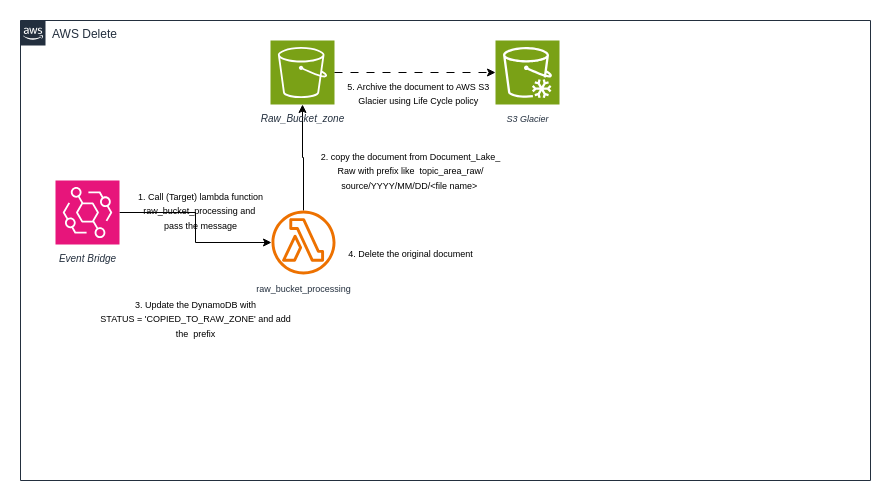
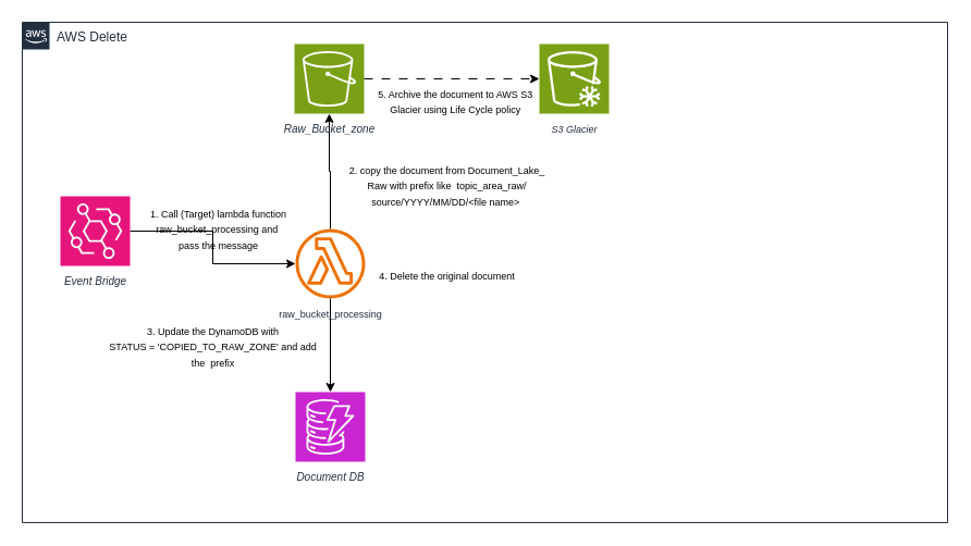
  <mxCell id="0" />
  <mxCell id="1" parent="0" />
  <mxCell id="2" value="AWS Delete" style="points=[[0,0],[0.25,0],[0.5,0],[0.75,0],[1,0],[1,0.25],[1,0.5],[1,0.75],[1,1],[0.75,1],[0.5,1],[0.25,1],[0,1],[0,0.75],[0,0.5],[0,0.25]];outlineConnect=0;gradientColor=none;html=1;whiteSpace=wrap;fontSize=12;fontStyle=0;container=1;pointerEvents=0;collapsible=0;recursiveResize=0;shape=mxgraph.aws4.group;grIcon=mxgraph.aws4.group_aws_cloud_alt;strokeColor=#232F3E;fillColor=none;verticalAlign=top;align=left;spacingLeft=30;fontColor=#232F3E;dashed=0;" vertex="1" parent="1"><mxGeometry x="20" y="20" width="850" height="460" as="geometry" /></mxCell>
  <mxCell id="3" value="" style="edgeStyle=orthogonalEdgeStyle;rounded=0;orthogonalLoop=1;jettySize=auto;html=1;" edge="1" parent="2" source="4" target="6"><mxGeometry relative="1" as="geometry" /></mxCell>
  <mxCell id="4" value="&lt;font style=&quot;font-size: 10px;&quot;&gt;&lt;i&gt;Event Bridge&lt;/i&gt;&lt;/font&gt;" style="sketch=0;points=[[0,0,0],[0.25,0,0],[0.5,0,0],[0.75,0,0],[1,0,0],[0,1,0],[0.25,1,0],[0.5,1,0],[0.75,1,0],[1,1,0],[0,0.25,0],[0,0.5,0],[0,0.75,0],[1,0.25,0],[1,0.5,0],[1,0.75,0]];outlineConnect=0;fontColor=#232F3E;fillColor=#E7157B;strokeColor=#ffffff;dashed=0;verticalLabelPosition=bottom;verticalAlign=top;align=center;html=1;fontSize=12;fontStyle=0;aspect=fixed;shape=mxgraph.aws4.resourceIcon;resIcon=mxgraph.aws4.eventbridge;" vertex="1" parent="2"><mxGeometry x="35" y="160" width="64" height="64" as="geometry" /></mxCell>
  <mxCell id="5" value="" style="edgeStyle=orthogonalEdgeStyle;rounded=0;orthogonalLoop=1;jettySize=auto;html=1;" edge="1" parent="2" source="6" target="12"><mxGeometry relative="1" as="geometry" /></mxCell>
  <mxCell id="6" value="&lt;font style=&quot;font-size: 9px;&quot;&gt;raw_bucket_processing&lt;/font&gt;" style="sketch=0;outlineConnect=0;fontColor=#232F3E;gradientColor=none;fillColor=#ED7100;strokeColor=none;dashed=0;verticalLabelPosition=bottom;verticalAlign=top;align=center;html=1;fontSize=12;fontStyle=0;aspect=fixed;pointerEvents=1;shape=mxgraph.aws4.lambda_function;" vertex="1" parent="2"><mxGeometry x="251" y="190" width="64" height="64" as="geometry" /></mxCell>
  <mxCell id="7" value="&lt;font style=&quot;font-size: 9px;&quot;&gt;1. Call (Target) lambda function&lt;/font&gt;&lt;div&gt;&lt;font style=&quot;font-size: 9px;&quot;&gt;raw_bucket_processing and&amp;nbsp;&lt;/font&gt;&lt;/div&gt;&lt;div&gt;&lt;font style=&quot;font-size: 9px;&quot;&gt;pass the message&lt;/font&gt;&lt;/div&gt;" style="text;html=1;align=center;verticalAlign=middle;resizable=0;points=[];autosize=1;strokeColor=none;fillColor=none;" vertex="1" parent="2"><mxGeometry x="105" y="160" width="150" height="60" as="geometry" /></mxCell>
  <mxCell id="8" value="&lt;font style=&quot;font-size: 9px;&quot;&gt;2. copy the document from Document_Lake_&lt;/font&gt;&lt;div&gt;&lt;font style=&quot;font-size: 9px;&quot;&gt;Raw with prefix like&amp;nbsp; topic_area_raw/&lt;/font&gt;&lt;div&gt;&lt;font style=&quot;font-size: 9px;&quot;&gt;source/YYYY/MM/DD/&amp;lt;file name&amp;gt;&amp;nbsp;&lt;br&gt;&lt;/font&gt;&lt;/div&gt;&lt;/div&gt;" style="text;html=1;align=center;verticalAlign=middle;resizable=0;points=[];autosize=1;strokeColor=none;fillColor=none;" vertex="1" parent="2"><mxGeometry x="290" y="120" width="200" height="60" as="geometry" /></mxCell>
+ <mxCell id="9" value="&lt;font size=&quot;1&quot;&gt;&lt;i&gt;Document DB&lt;/i&gt;&lt;/font&gt;" style="sketch=0;points=[[0,0,0],[0.25,0,0],[0.5,0,0],[0.75,0,0],[1,0,0],[0,1,0],[0.25,1,0],[0.5,1,0],[0.75,1,0],[1,1,0],[0,0.25,0],[0,0.5,0],[0,0.75,0],[1,0.25,0],[1,0.5,0],[1,0.75,0]];outlineConnect=0;fontColor=#232F3E;fillColor=#C925D1;strokeColor=#ffffff;dashed=0;verticalLabelPosition=bottom;verticalAlign=top;align=center;html=1;fontSize=12;fontStyle=0;aspect=fixed;shape=mxgraph.aws4.resourceIcon;resIcon=mxgraph.aws4.dynamodb;" vertex="1" parent="2"><mxGeometry x="251" y="340" width="64" height="64" as="geometry" /></mxCell>
+ <mxCell id="10" style="edgeStyle=orthogonalEdgeStyle;rounded=0;orthogonalLoop=1;jettySize=auto;html=1;entryX=0.5;entryY=0;entryDx=0;entryDy=0;entryPerimeter=0;" edge="1" parent="2" source="6" target="9"><mxGeometry relative="1" as="geometry" /></mxCell>
  <mxCell id="11" value="&lt;font style=&quot;font-size: 9px;&quot;&gt;3. Update the DynamoDB with&lt;/font&gt;&lt;div&gt;&lt;font style=&quot;font-size: 9px;&quot;&gt;STATUS = 'COPIED_TO_RAW_ZONE' and add&lt;/font&gt;&lt;/div&gt;&lt;div&gt;&lt;font style=&quot;font-size: 9px;&quot;&gt;the&amp;nbsp; prefix&lt;/font&gt;&lt;/div&gt;&lt;div&gt;&lt;font style=&quot;font-size: 9px;&quot;&gt;&lt;br&gt;&lt;/font&gt;&lt;/div&gt;" style="text;html=1;align=center;verticalAlign=middle;resizable=0;points=[];autosize=1;strokeColor=none;fillColor=none;" vertex="1" parent="2"><mxGeometry x="70" y="270" width="210" height="70" as="geometry" /></mxCell>
  <mxCell id="12" value="&lt;font size=&quot;1&quot;&gt;&lt;i&gt;Raw_Bucket_zone&lt;/i&gt;&lt;/font&gt;" style="sketch=0;points=[[0,0,0],[0.25,0,0],[0.5,0,0],[0.75,0,0],[1,0,0],[0,1,0],[0.25,1,0],[0.5,1,0],[0.75,1,0],[1,1,0],[0,0.25,0],[0,0.5,0],[0,0.75,0],[1,0.25,0],[1,0.5,0],[1,0.75,0]];outlineConnect=0;fontColor=#232F3E;fillColor=#7AA116;strokeColor=#ffffff;dashed=0;verticalLabelPosition=bottom;verticalAlign=top;align=center;html=1;fontSize=12;fontStyle=0;aspect=fixed;shape=mxgraph.aws4.resourceIcon;resIcon=mxgraph.aws4.s3;" vertex="1" parent="2"><mxGeometry x="250" y="20" width="64" height="64" as="geometry" /></mxCell>
  <mxCell id="13" value="&lt;font style=&quot;font-size: 9px;&quot;&gt;4. Delete the original document&lt;/font&gt;&lt;div&gt;&lt;font style=&quot;font-size: 9px;&quot;&gt;&lt;br&gt;&lt;/font&gt;&lt;/div&gt;" style="text;html=1;align=center;verticalAlign=middle;resizable=0;points=[];autosize=1;strokeColor=none;fillColor=none;" vertex="1" parent="2"><mxGeometry x="315" y="220" width="150" height="40" as="geometry" /></mxCell>
  <mxCell id="14" value="&lt;font style=&quot;font-size: 9px;&quot;&gt;&lt;i&gt;S3 Glacier&lt;/i&gt;&lt;/font&gt;" style="sketch=0;points=[[0,0,0],[0.25,0,0],[0.5,0,0],[0.75,0,0],[1,0,0],[0,1,0],[0.25,1,0],[0.5,1,0],[0.75,1,0],[1,1,0],[0,0.25,0],[0,0.5,0],[0,0.75,0],[1,0.25,0],[1,0.5,0],[1,0.75,0]];outlineConnect=0;fontColor=#232F3E;fillColor=#7AA116;strokeColor=#ffffff;dashed=0;verticalLabelPosition=bottom;verticalAlign=top;align=center;html=1;fontSize=12;fontStyle=0;aspect=fixed;shape=mxgraph.aws4.resourceIcon;resIcon=mxgraph.aws4.glacier;" vertex="1" parent="2"><mxGeometry x="475" y="20" width="64" height="64" as="geometry" /></mxCell>
  <mxCell id="15" style="edgeStyle=orthogonalEdgeStyle;rounded=0;orthogonalLoop=1;jettySize=auto;html=1;entryX=0;entryY=0.5;entryDx=0;entryDy=0;entryPerimeter=0;dashed=1;dashPattern=8 8;" edge="1" parent="2" source="12" target="14"><mxGeometry relative="1" as="geometry" /></mxCell>
  <mxCell id="16" value="&lt;font style=&quot;font-size: 9px;&quot;&gt;5. Archive the document to AWS S3&amp;nbsp;&lt;/font&gt;&lt;div&gt;&lt;font style=&quot;font-size: 9px;&quot;&gt;Glacier&amp;nbsp;&lt;/font&gt;&lt;span style=&quot;font-size: 9px; background-color: transparent; color: light-dark(rgb(0, 0, 0), rgb(255, 255, 255));&quot;&gt;using Life Cycle policy&amp;nbsp;&lt;/span&gt;&lt;div&gt;&lt;div&gt;&lt;font style=&quot;font-size: 9px;&quot;&gt;&lt;br&gt;&lt;/font&gt;&lt;/div&gt;&lt;/div&gt;&lt;/div&gt;" style="text;html=1;align=center;verticalAlign=middle;resizable=0;points=[];autosize=1;strokeColor=none;fillColor=none;" vertex="1" parent="2"><mxGeometry x="314" y="50" width="170" height="60" as="geometry" /></mxCell>
